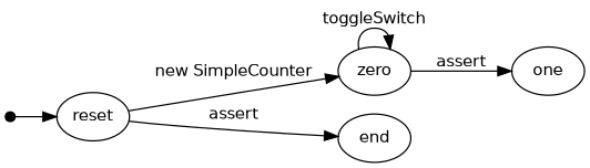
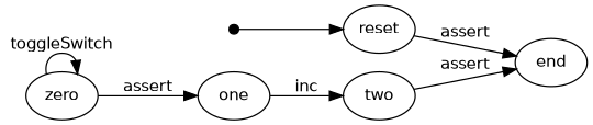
  digraph {
    nodesep=0.2
    rankdir=LR
    ranksep=0.4
    node [fontname=Helvetica fontsize=12.0 margin=0.07]
    edge [fontname=Helvetica fontsize=12.0 margin=0.05]
    "" [height=0.1 shape=point]
    reset
    zero
    end
    one
+   two
    "" -> reset
-   reset -> zero [label=" new SimpleCounter "]
    reset -> end [label=" assert "]
    zero -> zero [label=" toggleSwitch "]
    zero -> one [label=" assert "]
+   one -> two [label=" inc "]
+   two -> end [label=" assert "]
  }
